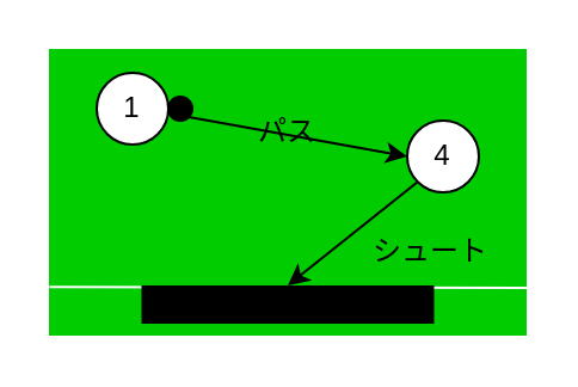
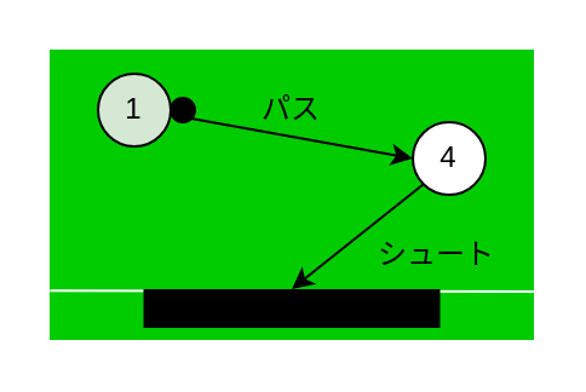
  <mxCell id="0" />
  <mxCell id="1" parent="0" />
  <mxCell id="2" value="" style="group" vertex="1" connectable="0" parent="1"><mxGeometry x="20" y="20" width="200" height="120" as="geometry" /></mxCell>
  <mxCell id="3" value="" style="whiteSpace=wrap;html=1;strokeColor=none;fillColor=#00CC00;" vertex="1" parent="2"><mxGeometry width="200" height="120" as="geometry" /></mxCell>
- <mxCell id="4" value="1" style="ellipse;whiteSpace=wrap;html=1;aspect=fixed;" vertex="1" parent="2"><mxGeometry x="20" y="10" width="30" height="30" as="geometry" /></mxCell>
+ <mxCell id="4" value="1" style="ellipse;whiteSpace=wrap;html=1;aspect=fixed;fillColor=#d5e8d4;" vertex="1" parent="2"><mxGeometry x="20" y="10" width="30" height="30" as="geometry" /></mxCell>
  <mxCell id="5" value="4" style="ellipse;whiteSpace=wrap;html=1;aspect=fixed;" vertex="1" parent="2"><mxGeometry x="150" y="30" width="30" height="30" as="geometry" /></mxCell>
  <mxCell id="6" value="" style="ellipse;whiteSpace=wrap;html=1;aspect=fixed;fillColor=#000000;" vertex="1" parent="2"><mxGeometry x="50" y="20" width="10" height="10" as="geometry" /></mxCell>
  <mxCell id="7" value="" style="endArrow=classic;html=1;rounded=0;exitX=1;exitY=1;exitDx=0;exitDy=0;entryX=0;entryY=0.5;entryDx=0;entryDy=0;" edge="1" parent="2" source="6" target="5"><mxGeometry width="50" height="50" relative="1" as="geometry"><mxPoint x="110" y="150" as="sourcePoint" /><mxPoint x="80" y="80" as="targetPoint" /></mxGeometry></mxCell>
  <mxCell id="8" value="" style="endArrow=none;html=1;rounded=0;exitX=0.001;exitY=0.83;exitDx=0;exitDy=0;exitPerimeter=0;entryX=1;entryY=0.833;entryDx=0;entryDy=0;entryPerimeter=0;strokeColor=#FFFFFF;" edge="1" parent="2" source="3" target="3"><mxGeometry width="50" height="50" relative="1" as="geometry"><mxPoint x="70" y="110" as="sourcePoint" /><mxPoint x="120" y="60" as="targetPoint" /></mxGeometry></mxCell>
  <mxCell id="9" value="" style="rounded=0;whiteSpace=wrap;html=1;strokeColor=none;fillColor=#000000;" vertex="1" parent="2"><mxGeometry x="38.75" y="99" width="122.5" height="16" as="geometry" /></mxCell>
  <mxCell id="10" value="" style="endArrow=classic;html=1;rounded=0;exitX=0;exitY=1;exitDx=0;exitDy=0;entryX=0.5;entryY=0;entryDx=0;entryDy=0;" edge="1" parent="2" source="5" target="9"><mxGeometry width="50" height="50" relative="1" as="geometry"><mxPoint x="68.536" y="38.536" as="sourcePoint" /><mxPoint x="160.0" y="55" as="targetPoint" /></mxGeometry></mxCell>
- <mxCell id="11" value="パス" style="text;html=1;strokeColor=none;fillColor=none;align=center;verticalAlign=middle;whiteSpace=wrap;rounded=0;" vertex="1" parent="2"><mxGeometry x="70" y="20" width="60" height="30" as="geometry" /></mxCell>
+ <mxCell id="11" value="パス" style="text;html=1;strokeColor=none;fillColor=none;align=center;verticalAlign=middle;whiteSpace=wrap;rounded=0;" vertex="1" parent="2"><mxGeometry x="70" y="10" width="60" height="30" as="geometry" /></mxCell>
  <mxCell id="12" value="シュート" style="text;html=1;strokeColor=none;fillColor=none;align=center;verticalAlign=middle;whiteSpace=wrap;rounded=0;" vertex="1" parent="2"><mxGeometry x="130" y="70" width="60" height="30" as="geometry" /></mxCell>
